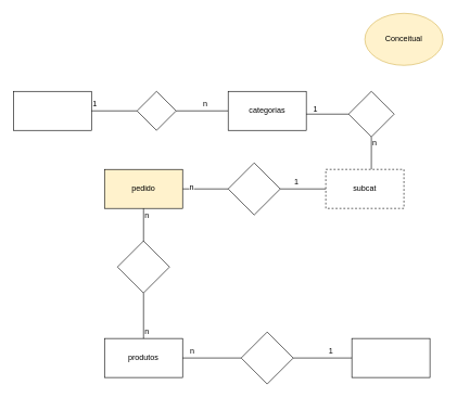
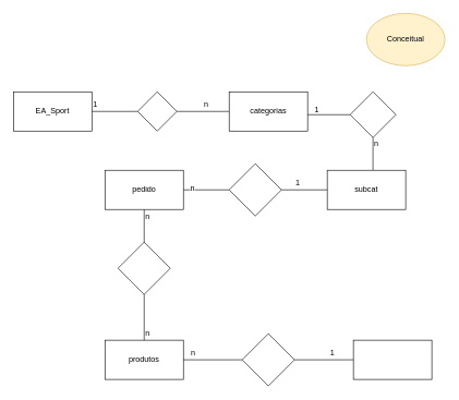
  <mxCell id="0" />
  <mxCell id="1" parent="0" />
  <mxCell id="2" value="" style="ellipse;whiteSpace=wrap;html=1;fillColor=#fff2cc;strokeColor=#d6b656;" vertex="1" parent="1"><mxGeometry x="560" width="120" height="80" as="geometry" y="20" /></mxCell>
  <mxCell id="3" value="Conceitual" style="text;html=1;strokeColor=none;fillColor=none;align=center;verticalAlign=middle;whiteSpace=wrap;rounded=0;" vertex="1" parent="1"><mxGeometry x="600" y="50" width="40" height="20" as="geometry" /></mxCell>
  <mxCell id="4" value="" style="rounded=0;whiteSpace=wrap;html=1;" vertex="1" parent="1"><mxGeometry x="20" y="140" width="120" height="60" as="geometry" /></mxCell>
+ <mxCell id="5" value="EA_Sport" style="text;html=1;strokeColor=none;fillColor=none;align=center;verticalAlign=middle;whiteSpace=wrap;rounded=0;" vertex="1" parent="1"><mxGeometry x="60" y="160" width="40" height="20" as="geometry" /></mxCell>
  <mxCell id="6" value="" style="endArrow=none;html=1;exitX=1;exitY=0.5;exitDx=0;exitDy=0;" edge="1" parent="1" source="4"><mxGeometry width="50" height="50" relative="1" as="geometry"><mxPoint x="140" y="190" as="sourcePoint" /><mxPoint x="210" y="170" as="targetPoint" /></mxGeometry></mxCell>
  <mxCell id="7" value="" style="rhombus;whiteSpace=wrap;html=1;" vertex="1" parent="1"><mxGeometry x="210" y="140" width="60" height="60" as="geometry" /></mxCell>
  <mxCell id="8" value="" style="endArrow=none;html=1;exitX=1;exitY=0.5;exitDx=0;exitDy=0;" edge="1" parent="1" source="7"><mxGeometry width="50" height="50" relative="1" as="geometry"><mxPoint x="280" y="190" as="sourcePoint" /><mxPoint x="350" y="170" as="targetPoint" /></mxGeometry></mxCell>
  <mxCell id="9" value="categorias" style="rounded=0;whiteSpace=wrap;html=1;" vertex="1" parent="1"><mxGeometry x="350" y="140" width="120" height="60" as="geometry" /></mxCell>
  <mxCell id="10" value="" style="rhombus;whiteSpace=wrap;html=1;" vertex="1" parent="1"><mxGeometry x="535" y="140" width="70" height="70" as="geometry" /></mxCell>
  <mxCell id="11" value="" style="endArrow=none;html=1;entryX=0.5;entryY=1;entryDx=0;entryDy=0;exitX=0.583;exitY=0;exitDx=0;exitDy=0;exitPerimeter=0;" edge="1" parent="1" source="12" target="10"><mxGeometry width="50" height="50" relative="1" as="geometry"><mxPoint x="565" y="260" as="sourcePoint" /><mxPoint x="590" y="230" as="targetPoint" /></mxGeometry></mxCell>
- <mxCell id="12" value="subcat" style="rounded=0;whiteSpace=wrap;html=1;dashed=1;" vertex="1" parent="1"><mxGeometry x="500" y="260" width="120" height="60" as="geometry" /></mxCell>
+ <mxCell id="12" value="subcat" style="rounded=0;whiteSpace=wrap;html=1;" vertex="1" parent="1"><mxGeometry x="500" y="260" width="120" height="60" as="geometry" /></mxCell>
  <mxCell id="13" value="" style="endArrow=none;html=1;entryX=0;entryY=0.5;entryDx=0;entryDy=0;" edge="1" parent="1" target="10"><mxGeometry width="50" height="50" relative="1" as="geometry"><mxPoint x="470" y="175" as="sourcePoint" /><mxPoint x="530" y="150" as="targetPoint" /></mxGeometry></mxCell>
  <mxCell id="14" value="" style="endArrow=none;html=1;entryX=0;entryY=0.5;entryDx=0;entryDy=0;" edge="1" parent="1" target="12"><mxGeometry width="50" height="50" relative="1" as="geometry"><mxPoint x="430" y="290" as="sourcePoint" /><mxPoint x="480" y="260" as="targetPoint" /></mxGeometry></mxCell>
  <mxCell id="15" value="" style="rhombus;whiteSpace=wrap;html=1;" vertex="1" parent="1"><mxGeometry x="350" y="250" width="80" height="80" as="geometry" /></mxCell>
  <mxCell id="16" value="" style="endArrow=none;html=1;entryX=0;entryY=0.5;entryDx=0;entryDy=0;" edge="1" parent="1" target="15"><mxGeometry width="50" height="50" relative="1" as="geometry"><mxPoint x="280" y="290" as="sourcePoint" /><mxPoint x="320" y="260" as="targetPoint" /></mxGeometry></mxCell>
  <mxCell id="17" value="n" style="text;html=1;resizable=0;points=[];align=center;verticalAlign=middle;labelBackgroundColor=#ffffff;" vertex="1" connectable="0" parent="16"><mxGeometry x="-0.629" y="4" relative="1" as="geometry"><mxPoint as="offset" /></mxGeometry></mxCell>
- <mxCell id="18" value="pedido" style="rounded=0;whiteSpace=wrap;html=1;fillColor=#fff2cc;" vertex="1" parent="1"><mxGeometry x="160" y="260" width="120" height="60" as="geometry" /></mxCell>
+ <mxCell id="18" value="pedido" style="rounded=0;whiteSpace=wrap;html=1;" vertex="1" parent="1"><mxGeometry x="160" y="260" width="120" height="60" as="geometry" /></mxCell>
  <mxCell id="19" value="" style="endArrow=none;html=1;entryX=0.5;entryY=1;entryDx=0;entryDy=0;" edge="1" parent="1" target="18"><mxGeometry width="50" height="50" relative="1" as="geometry"><mxPoint x="220" y="380" as="sourcePoint" /><mxPoint x="240" y="330" as="targetPoint" /></mxGeometry></mxCell>
  <mxCell id="20" value="produtos" style="rounded=0;whiteSpace=wrap;html=1;" vertex="1" parent="1"><mxGeometry x="160" y="520" width="120" height="60" as="geometry" /></mxCell>
  <mxCell id="21" value="" style="rhombus;whiteSpace=wrap;html=1;" vertex="1" parent="1"><mxGeometry x="180" y="370" width="80" height="80" as="geometry" /></mxCell>
  <mxCell id="22" value="" style="endArrow=none;html=1;entryX=0.5;entryY=1;entryDx=0;entryDy=0;exitX=0.5;exitY=0;exitDx=0;exitDy=0;" edge="1" parent="1" source="20" target="21"><mxGeometry width="50" height="50" relative="1" as="geometry"><mxPoint x="190" y="520" as="sourcePoint" /><mxPoint x="240" y="470" as="targetPoint" /></mxGeometry></mxCell>
  <mxCell id="23" value="1" style="text;html=1;resizable=0;points=[];autosize=1;align=left;verticalAlign=top;spacingTop=-4;" vertex="1" parent="1"><mxGeometry x="140" y="150" width="20" height="20" as="geometry" /></mxCell>
  <mxCell id="24" value="n" style="text;html=1;resizable=0;points=[];autosize=1;align=left;verticalAlign=top;spacingTop=-4;" vertex="1" parent="1"><mxGeometry x="310" y="150" width="20" height="20" as="geometry" /></mxCell>
  <mxCell id="25" value="1" style="text;html=1;resizable=0;points=[];autosize=1;align=left;verticalAlign=top;spacingTop=-4;" vertex="1" parent="1"><mxGeometry x="479" y="158" width="20" height="20" as="geometry" /></mxCell>
  <mxCell id="26" value="n" style="text;html=1;resizable=0;points=[];autosize=1;align=left;verticalAlign=top;spacingTop=-4;" vertex="1" parent="1"><mxGeometry x="570" y="210" width="20" height="20" as="geometry" /></mxCell>
  <mxCell id="27" value="1" style="text;html=1;resizable=0;points=[];autosize=1;align=left;verticalAlign=top;spacingTop=-4;" vertex="1" parent="1"><mxGeometry x="450" y="270" width="20" height="20" as="geometry" /></mxCell>
  <mxCell id="28" value="n" style="text;html=1;resizable=0;points=[];autosize=1;align=left;verticalAlign=top;spacingTop=-4;" vertex="1" parent="1"><mxGeometry x="220" y="321" width="20" height="20" as="geometry" /></mxCell>
  <mxCell id="29" value="n" style="text;html=1;resizable=0;points=[];autosize=1;align=left;verticalAlign=top;spacingTop=-4;" vertex="1" parent="1"><mxGeometry x="220" y="500" width="20" height="20" as="geometry" /></mxCell>
  <mxCell id="30" value="" style="endArrow=none;html=1;exitX=1;exitY=0.5;exitDx=0;exitDy=0;" edge="1" parent="1" source="20"><mxGeometry width="50" height="50" relative="1" as="geometry"><mxPoint x="300" y="570" as="sourcePoint" /><mxPoint x="370" y="550" as="targetPoint" /></mxGeometry></mxCell>
  <mxCell id="31" value="" style="rounded=0;whiteSpace=wrap;html=1;" vertex="1" parent="1"><mxGeometry x="540" y="520" width="120" height="60" as="geometry" /></mxCell>
  <mxCell id="32" value="" style="rhombus;whiteSpace=wrap;html=1;" vertex="1" parent="1"><mxGeometry x="370" y="510" width="80" height="80" as="geometry" /></mxCell>
  <mxCell id="33" value="n" style="text;html=1;resizable=0;points=[];autosize=1;align=left;verticalAlign=top;spacingTop=-4;" vertex="1" parent="1"><mxGeometry x="290" y="530" width="20" height="20" as="geometry" /></mxCell>
  <mxCell id="34" value="" style="endArrow=none;html=1;exitX=1;exitY=0.5;exitDx=0;exitDy=0;entryX=0;entryY=0.5;entryDx=0;entryDy=0;" edge="1" parent="1" source="32" target="31"><mxGeometry width="50" height="50" relative="1" as="geometry"><mxPoint x="460" y="570" as="sourcePoint" /><mxPoint x="510" y="520" as="targetPoint" /></mxGeometry></mxCell>
  <mxCell id="35" value="1" style="text;html=1;resizable=0;points=[];autosize=1;align=left;verticalAlign=top;spacingTop=-4;" vertex="1" parent="1"><mxGeometry x="503" y="529" width="20" height="20" as="geometry" /></mxCell>
